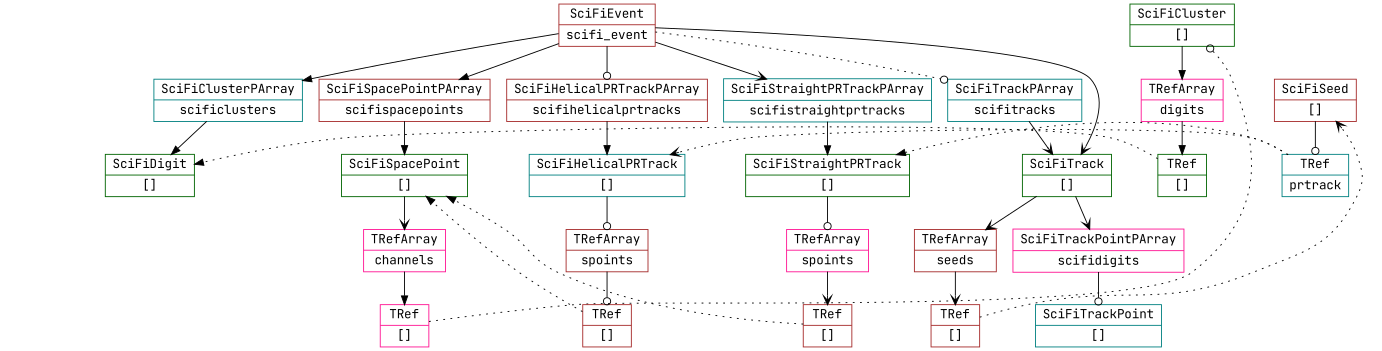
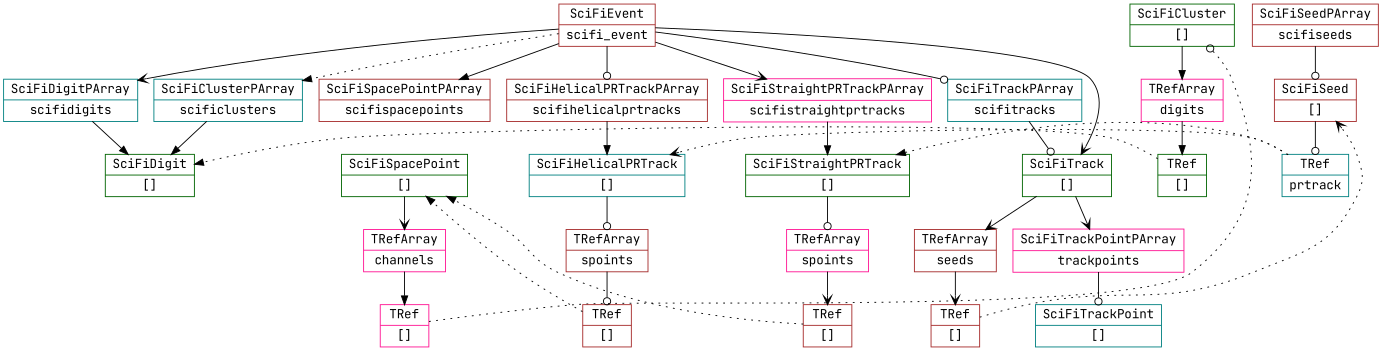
  digraph {
    fontname="JetBrains Mono"
    node [color=brown fontname="JetBrains Mono" shape=record]
    edge [arrowhead=normal fontname="JetBrains Mono"]
    n1 [label="{SciFiEvent|scifi_event}"]
+   n2 [color=teal label="{SciFiDigitPArray|scifidigits}"]
    n3 [color=teal label="{SciFiClusterPArray|scificlusters}"]
    n4 [label="{SciFiSpacePointPArray|scifispacepoints}"]
    n5 [label="{SciFiHelicalPRTrackPArray|scifihelicalprtracks}"]
-   n6 [color=teal label="{SciFiStraightPRTrackPArray|scifistraightprtracks}"]
+   n6 [color=deeppink label="{SciFiStraightPRTrackPArray|scifistraightprtracks}"]
    n7 [color=teal label="{SciFiTrackPArray|scifitracks}"]
    n8 [color=darkgreen label="{SciFiTrack|[]}"]
    n9 [color=darkgreen label="{SciFiDigit|[]}"]
    n10 [color=darkgreen label="{SciFiSpacePoint|[]}"]
    n11 [color=teal label="{SciFiHelicalPRTrack|[]}"]
    n12 [color=darkgreen label="{SciFiStraightPRTrack|[]}"]
+   n13 [label="{SciFiSeedPArray|scifiseeds}"]
    n14 [label="{SciFiSeed|[]}"]
    n15 [color=darkgreen label="{SciFiCluster|[]}"]
    n16 [color=deeppink label="{TRefArray|digits}"]
    n17 [color=darkgreen label="{TRef|[]}"]
    n18 [color=deeppink label="{TRefArray|channels}"]
    n19 [color=deeppink label="{TRef|[]}"]
    n20 [label="{TRefArray|spoints}"]
    n21 [label="{TRef|[]}"]
    n22 [color=deeppink label="{TRefArray|spoints}"]
    n23 [label="{TRef|[]}"]
    n24 [color=teal label="{TRef|prtrack}"]
    n25 [label="{TRefArray|seeds}"]
-   n26 [color=deeppink label="{SciFiTrackPointPArray|scifidigits}"]
+   n26 [color=deeppink label="{SciFiTrackPointPArray|trackpoints}"]
    n27 [label="{TRef|[]}"]
    n28 [color=teal label="{SciFiTrackPoint|[]}"]
-   n1 -> n3
+   n1 -> n2 [arrowhead=vee]
+   n1 -> n3 [style=dotted]
    n1 -> n4
    n1 -> n5 [arrowhead=odot]
    n1 -> n6 [arrowhead=vee]
-   n1 -> n7 [arrowhead=odot style=dotted]
+   n1 -> n7 [arrowhead=odot]
    n1 -> n8 [arrowhead=vee]
+   n2 -> n9
    n3 -> n9
-   n4 -> n10
    n5 -> n11
    n6 -> n12
-   n7 -> n8 [arrowhead=vee]
+   n7 -> n8 [arrowhead=odot]
    n8 -> n25 [arrowhead=vee]
    n8 -> n26 [arrowhead=vee]
    n10 -> n18 [arrowhead=vee]
    n11 -> n20 [arrowhead=odot]
    n12 -> n22 [arrowhead=odot]
+   n13 -> n14 [arrowhead=odot]
    n14 -> n24 [arrowhead=odot]
    n15 -> n16
    n16 -> n17
    n17 -> n9 [constraint=false style=dotted]
    n18 -> n19
    n19 -> n15 [arrowhead=odot constraint=false style=dotted]
    n20 -> n21 [arrowhead=odot]
    n21 -> n10 [constraint=false style=dotted]
    n22 -> n23 [arrowhead=vee]
    n23 -> n10 [constraint=false style=dotted]
    n24 -> n11 [arrowhead=vee constraint=false style=dotted]
    n24 -> n12 [constraint=false style=dotted]
    n25 -> n27 [arrowhead=vee]
    n26 -> n28 [arrowhead=odot]
    n27 -> n14 [arrowhead=vee constraint=false style=dotted]
  }
